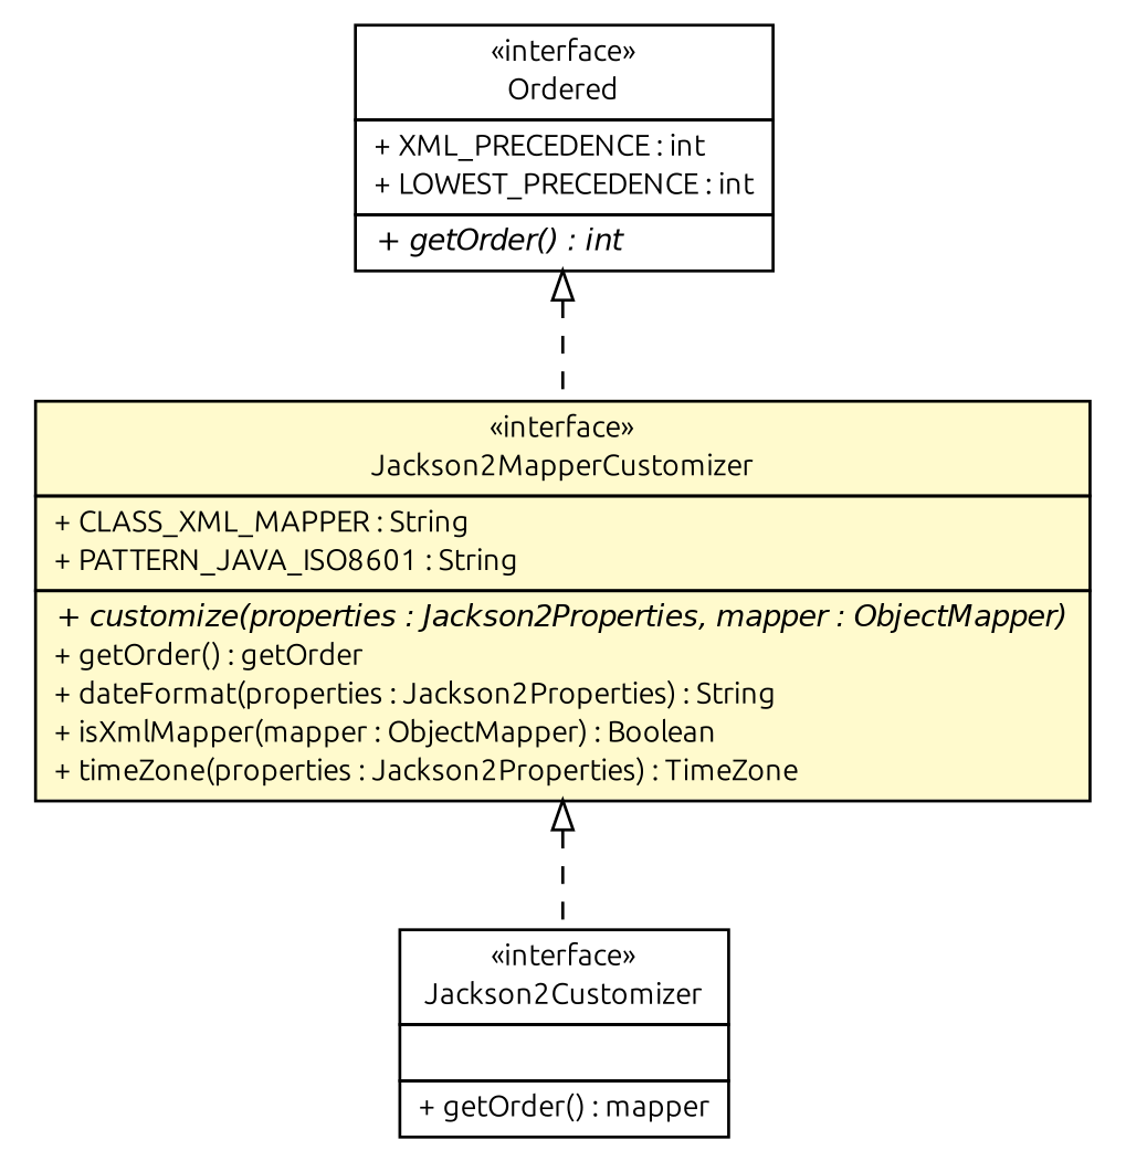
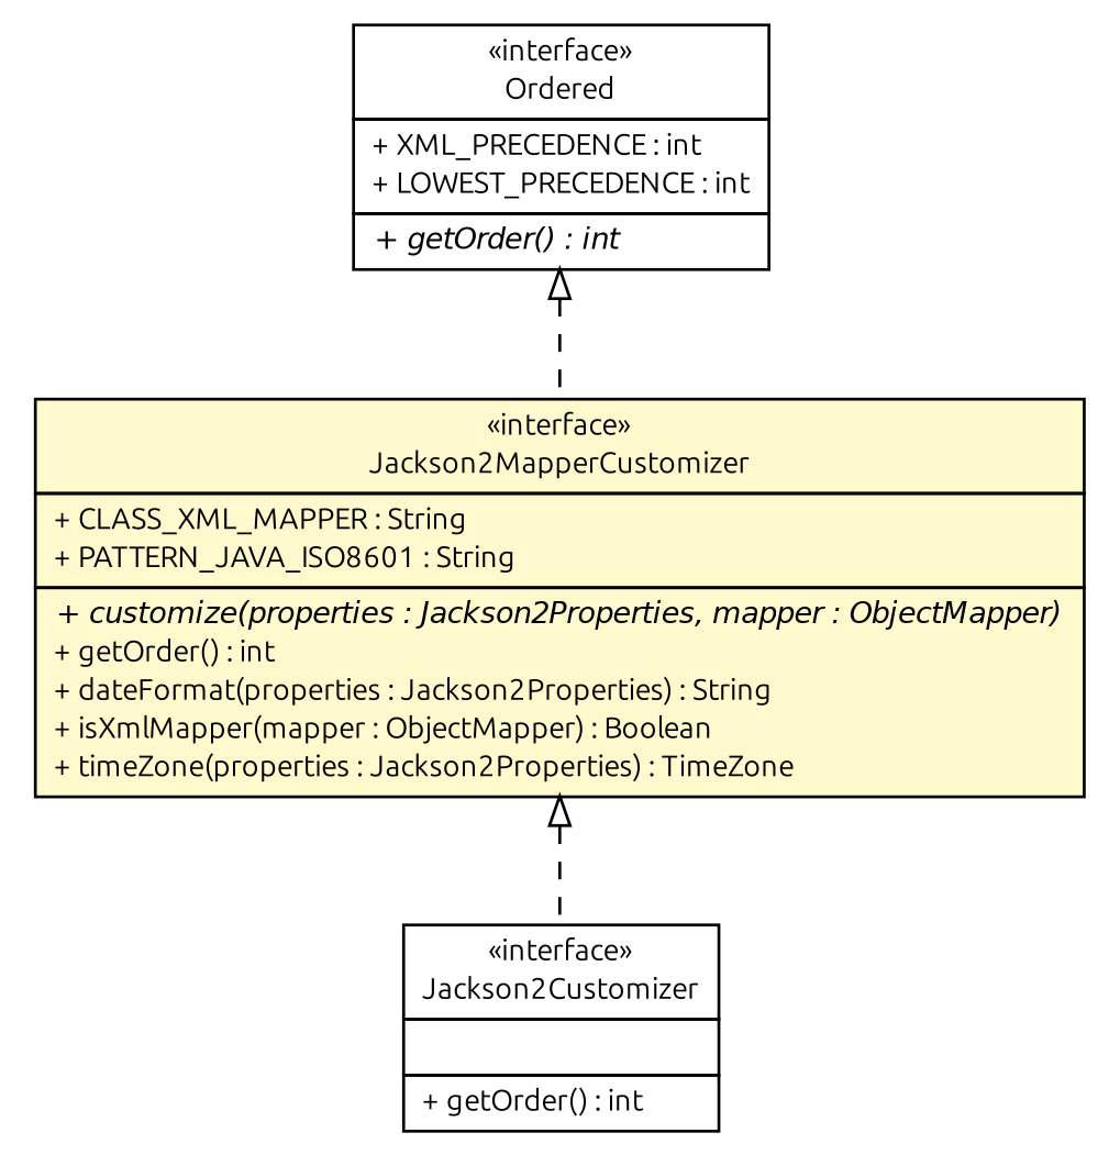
  digraph {
    fontname=Ubuntu
    nodesep=0.25
    ranksep=0.5
    node [fontcolor=black fontname=Ubuntu fontsize=10.0 shape=plaintext]
    edge [arrowtail=empty dir=back fontname=Ubuntu fontsize=10 headport=p labelfontname=Helvetica labelfontsize=10 style=dashed tailport=p]
-   n1 [label=<<table title="top.infra.jackson2.Jackson2Customizer" border="0" cellborder="1" cellspacing="0" cellpadding="2" port="p" href="./Jackson2Customizer.html"> 		<tr><td><table border="0" cellspacing="0" cellpadding="1"> <tr><td align="center" balign="center"> &#171;interface&#187; </td></tr> <tr><td align="center" balign="center"> Jackson2Customizer </td></tr> 		</table></td></tr> 		<tr><td><table border="0" cellspacing="0" cellpadding="1"> <tr><td align="left" balign="left">  </td></tr> 		</table></td></tr> 		<tr><td><table border="0" cellspacing="0" cellpadding="1"> <tr><td align="left" balign="left"> + getOrder() : mapper </td></tr> 		</table></td></tr> 		</table>>]
-   n2 [label=<<table title="top.infra.jackson2.Jackson2MapperCustomizer" border="0" cellborder="1" cellspacing="0" cellpadding="2" port="p" bgcolor="lemonChiffon" href="./Jackson2MapperCustomizer.html"> 		<tr><td><table border="0" cellspacing="0" cellpadding="1"> <tr><td align="center" balign="center"> &#171;interface&#187; </td></tr> <tr><td align="center" balign="center"> Jackson2MapperCustomizer </td></tr> 		</table></td></tr> 		<tr><td><table border="0" cellspacing="0" cellpadding="1"> <tr><td align="left" balign="left"> + CLASS_XML_MAPPER : String </td></tr> <tr><td align="left" balign="left"> + PATTERN_JAVA_ISO8601 : String </td></tr> 		</table></td></tr> 		<tr><td><table border="0" cellspacing="0" cellpadding="1"> <tr><td align="left" balign="left"><font face="Helvetica-Oblique" point-size="10.0"> + customize(properties : Jackson2Properties, mapper : ObjectMapper) </font></td></tr> <tr><td align="left" balign="left"> + getOrder() : getOrder </td></tr> <tr><td align="left" balign="left"> + dateFormat(properties : Jackson2Properties) : String </td></tr> <tr><td align="left" balign="left"> + isXmlMapper(mapper : ObjectMapper) : Boolean </td></tr> <tr><td align="left" balign="left"> + timeZone(properties : Jackson2Properties) : TimeZone </td></tr> 		</table></td></tr> 		</table>>]
+   n1 [label=<<table title="top.infra.jackson2.Jackson2Customizer" border="0" cellborder="1" cellspacing="0" cellpadding="2" port="p" href="./Jackson2Customizer.html"> 		<tr><td><table border="0" cellspacing="0" cellpadding="1"> <tr><td align="center" balign="center"> &#171;interface&#187; </td></tr> <tr><td align="center" balign="center"> Jackson2Customizer </td></tr> 		</table></td></tr> 		<tr><td><table border="0" cellspacing="0" cellpadding="1"> <tr><td align="left" balign="left">  </td></tr> 		</table></td></tr> 		<tr><td><table border="0" cellspacing="0" cellpadding="1"> <tr><td align="left" balign="left"> + getOrder() : int </td></tr> 		</table></td></tr> 		</table>>]
+   n2 [label=<<table title="top.infra.jackson2.Jackson2MapperCustomizer" border="0" cellborder="1" cellspacing="0" cellpadding="2" port="p" bgcolor="lemonChiffon" href="./Jackson2MapperCustomizer.html"> 		<tr><td><table border="0" cellspacing="0" cellpadding="1"> <tr><td align="center" balign="center"> &#171;interface&#187; </td></tr> <tr><td align="center" balign="center"> Jackson2MapperCustomizer </td></tr> 		</table></td></tr> 		<tr><td><table border="0" cellspacing="0" cellpadding="1"> <tr><td align="left" balign="left"> + CLASS_XML_MAPPER : String </td></tr> <tr><td align="left" balign="left"> + PATTERN_JAVA_ISO8601 : String </td></tr> 		</table></td></tr> 		<tr><td><table border="0" cellspacing="0" cellpadding="1"> <tr><td align="left" balign="left"><font face="Helvetica-Oblique" point-size="10.0"> + customize(properties : Jackson2Properties, mapper : ObjectMapper) </font></td></tr> <tr><td align="left" balign="left"> + getOrder() : int </td></tr> <tr><td align="left" balign="left"> + dateFormat(properties : Jackson2Properties) : String </td></tr> <tr><td align="left" balign="left"> + isXmlMapper(mapper : ObjectMapper) : Boolean </td></tr> <tr><td align="left" balign="left"> + timeZone(properties : Jackson2Properties) : TimeZone </td></tr> 		</table></td></tr> 		</table>>]
    n3 [label=<<table title="org.springframework.core.Ordered" border="0" cellborder="1" cellspacing="0" cellpadding="2" port="p" href="http://java.sun.com/j2se/1.4.2/docs/api/org/springframework/core/Ordered.html"> 		<tr><td><table border="0" cellspacing="0" cellpadding="1"> <tr><td align="center" balign="center"> &#171;interface&#187; </td></tr> <tr><td align="center" balign="center"> Ordered </td></tr> 		</table></td></tr> 		<tr><td><table border="0" cellspacing="0" cellpadding="1"> <tr><td align="left" balign="left"> + XML_PRECEDENCE : int </td></tr> <tr><td align="left" balign="left"> + LOWEST_PRECEDENCE : int </td></tr> 		</table></td></tr> 		<tr><td><table border="0" cellspacing="0" cellpadding="1"> <tr><td align="left" balign="left"><font face="Helvetica-Oblique" point-size="10.0"> + getOrder() : int </font></td></tr> 		</table></td></tr> 		</table>>]
    n2 -> n1
    n3 -> n2
  }
